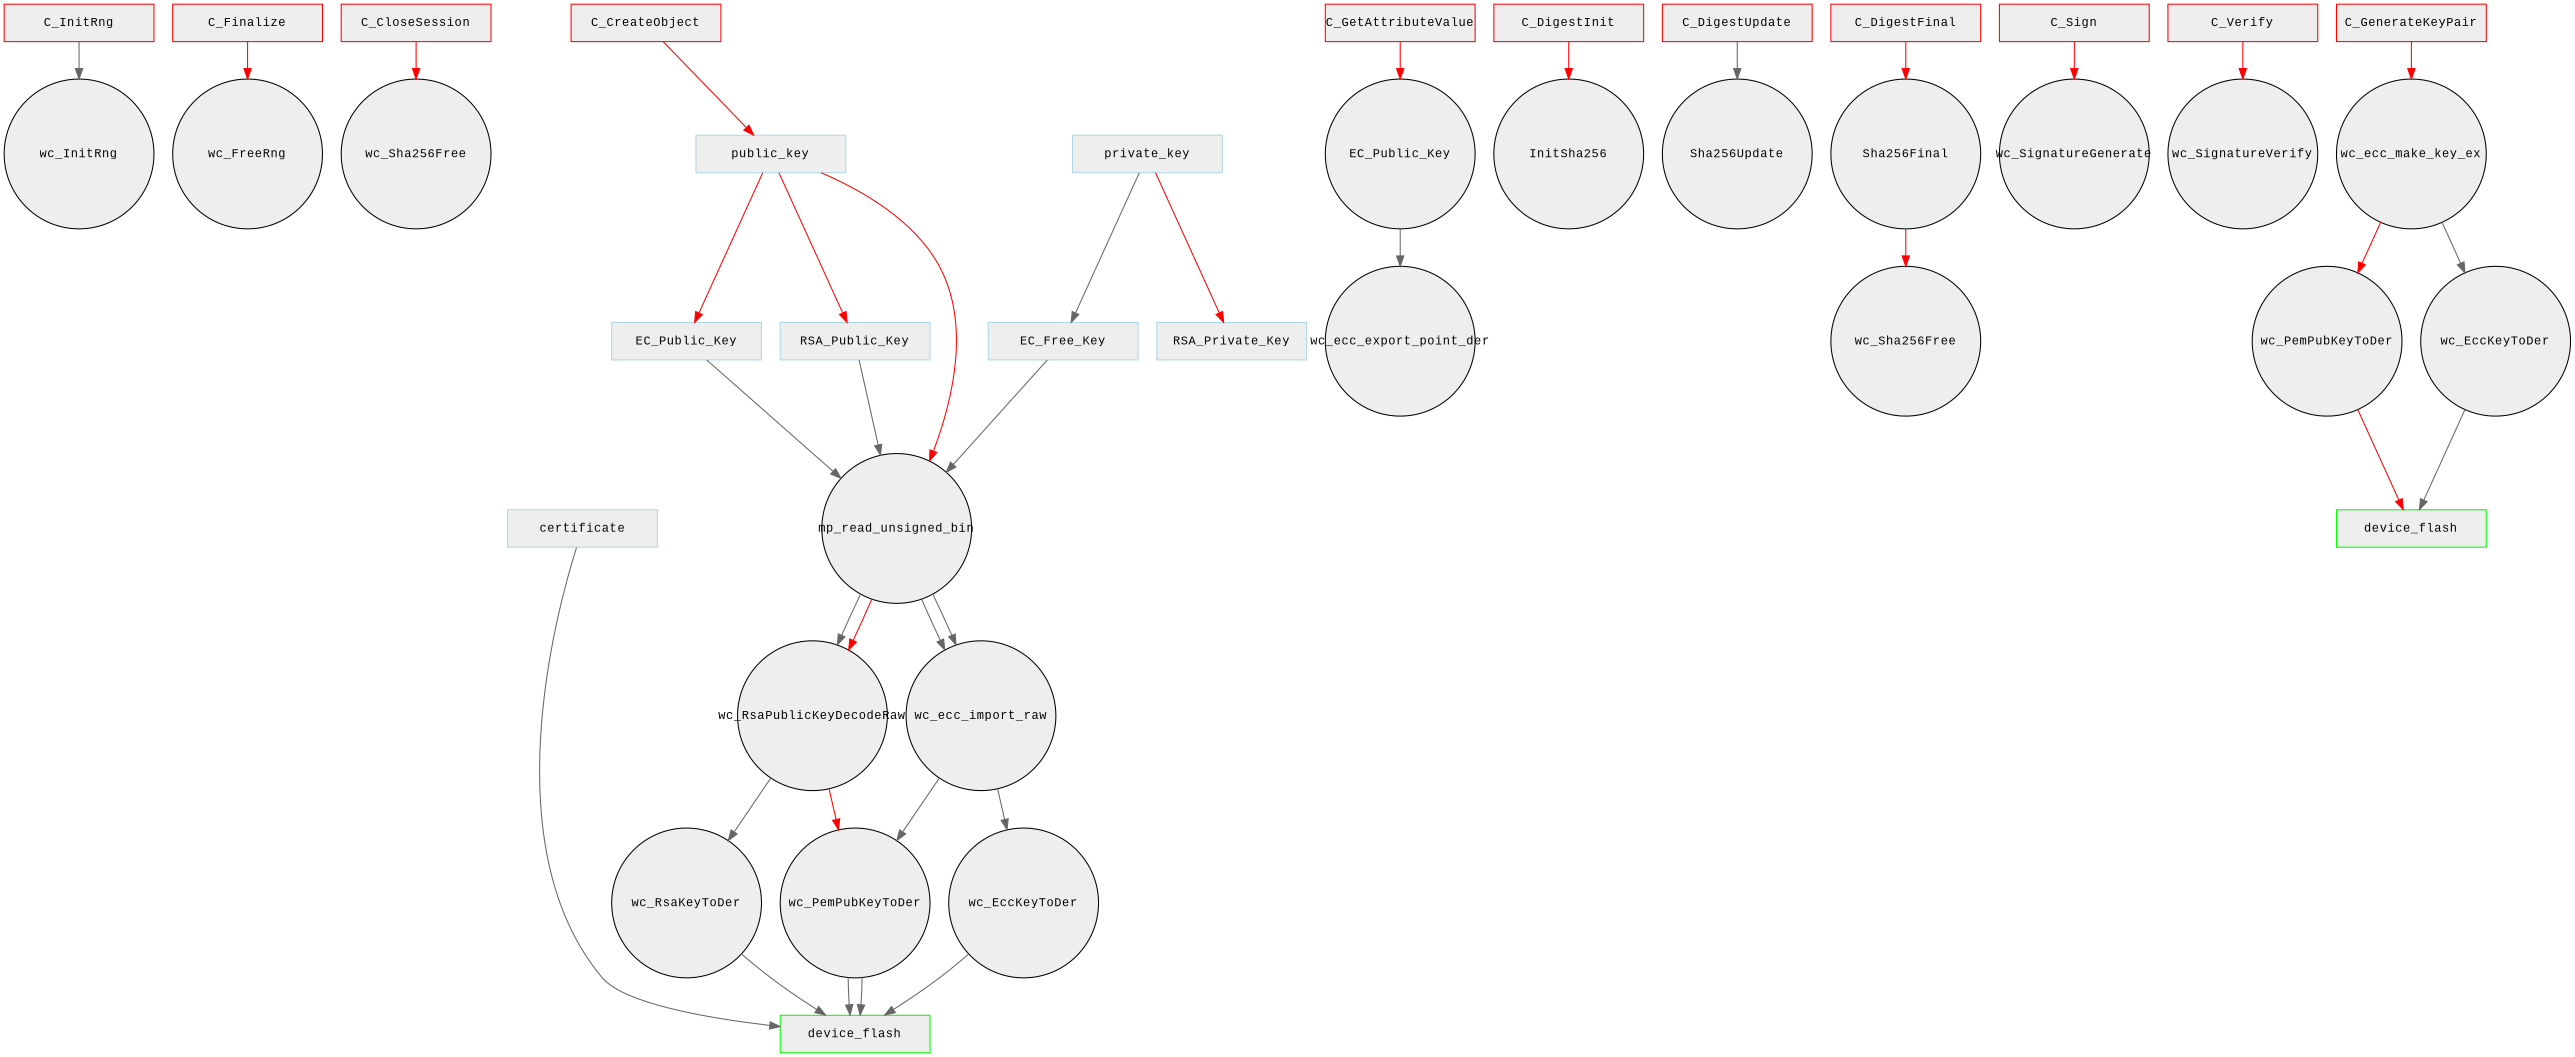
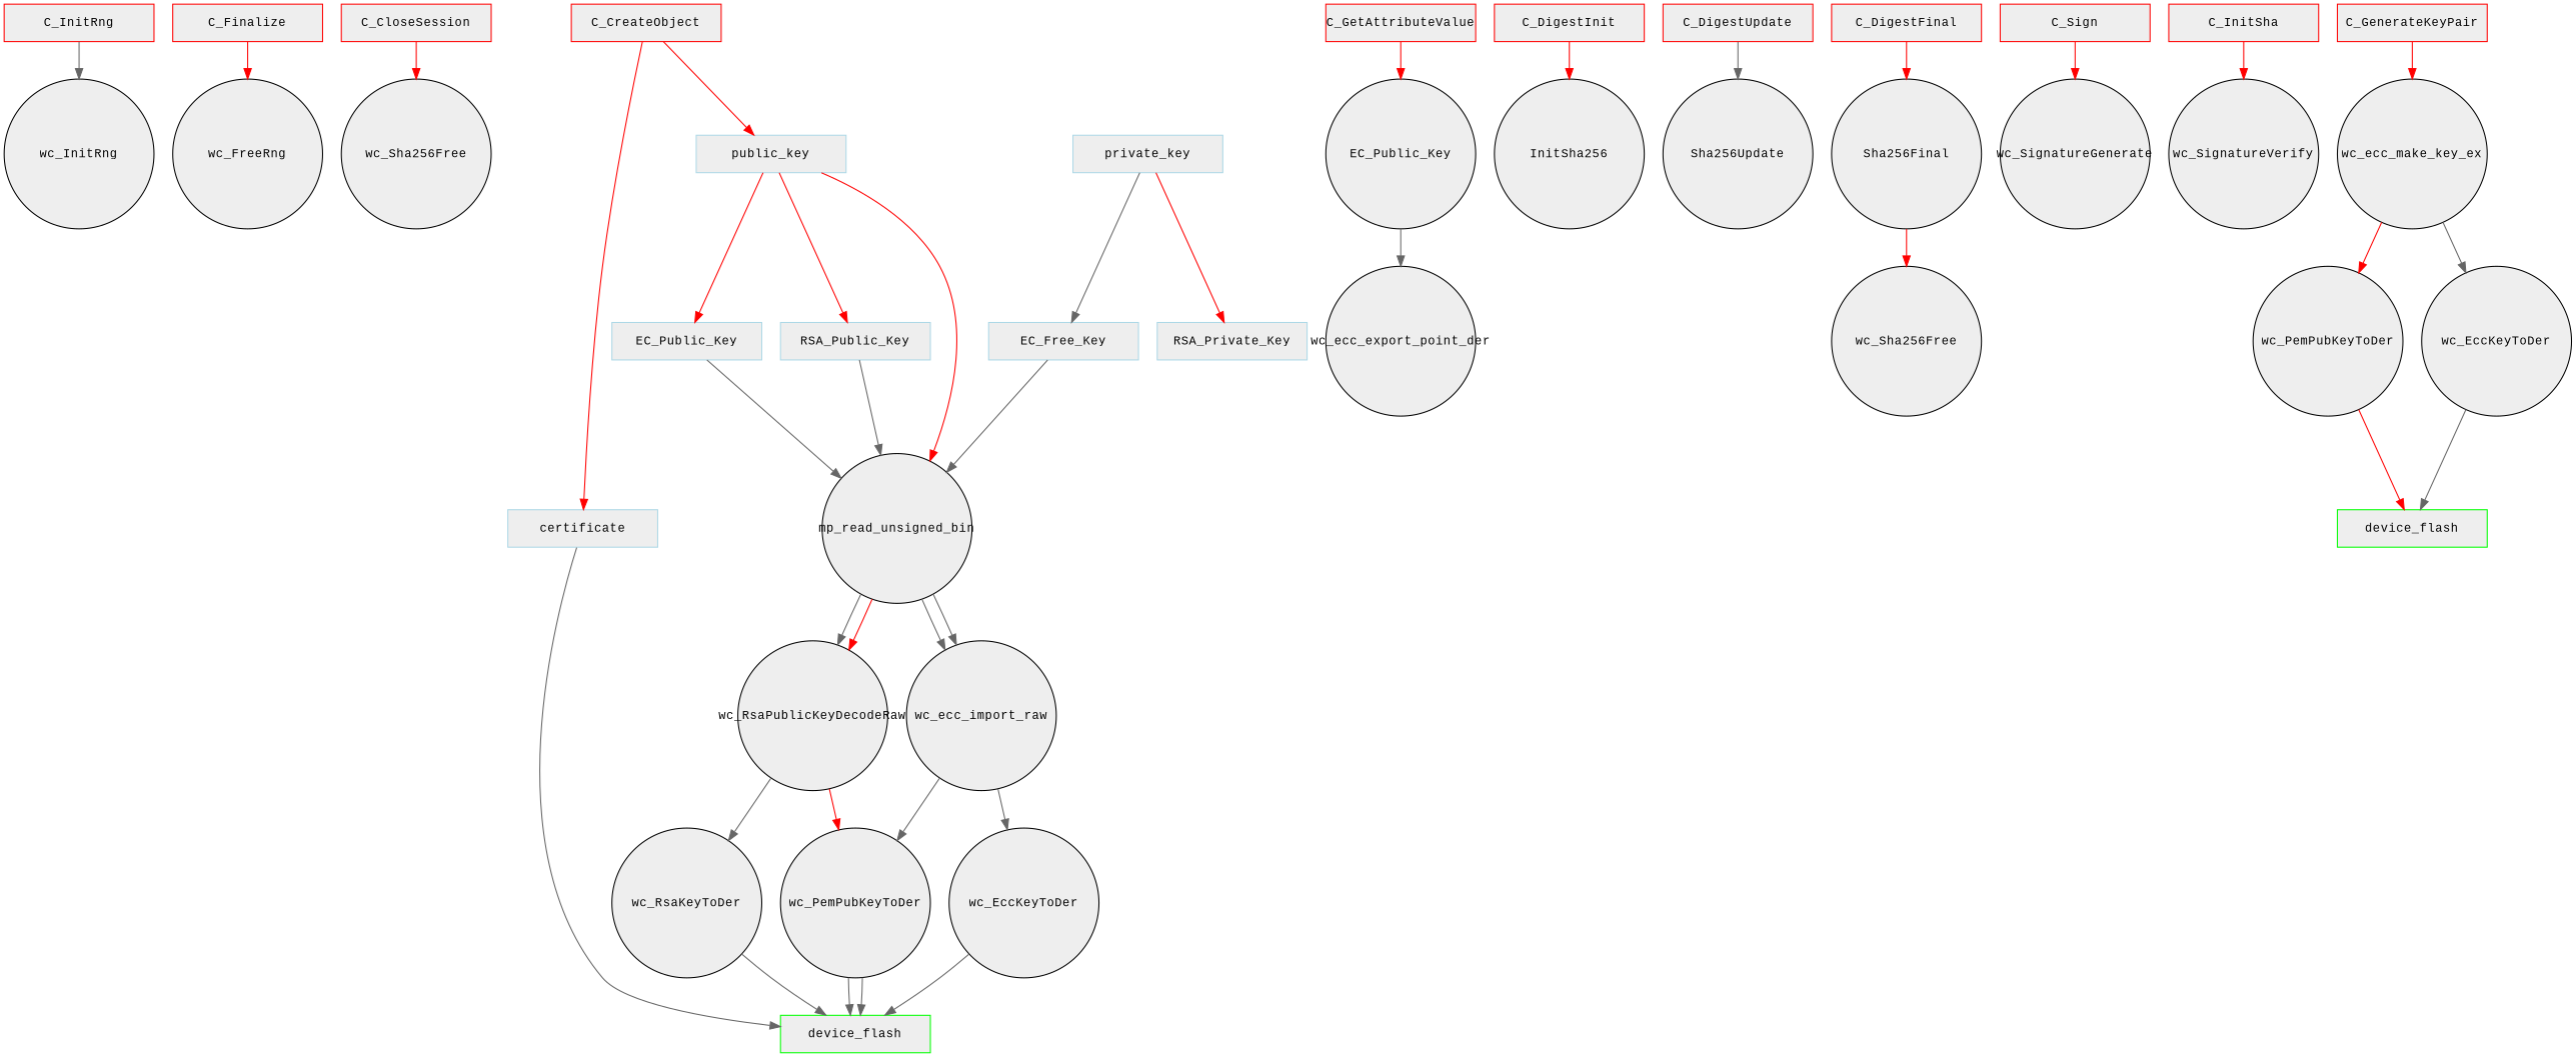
  digraph {
    fontname="Liberation Mono"
    node [color=black fillcolor="#eeeeee" fixedsize=true fontname="Liberation Mono" fontsize=12 shape=box style=filled]
    edge [color=gray40 fontname="Liberation Mono"]
    n1 [color=red label=C_InitRng width=2.0]
    wc_InitRng [shape=circle style="filled,solid" width=2.0]
    C_Finalize [color=red width=2.0]
    wc_FreeRng [shape=circle style="filled,solid" width=2.0]
    C_CloseSession [color=red width=2.0]
    wc_Sha256Free [shape=circle style="filled,solid" width=2.0]
    C_CreateObject [color=red width=2.0]
    public_key [color=lightblue width=2.0]
    certificate [color=lightblue width=2.0]
    private_key [color=lightblue width=2.0]
    n11 [color=lightblue label=EC_Free_Key width=2.0]
    RSA_Private_Key [color=lightblue width=2.0]
    EC_Public_Key [color=lightblue width=2.0]
    RSA_Public_Key [color=lightblue width=2.0]
    mp_read_unsigned_bin [shape=circle style="filled,solid" width=2.0]
    device_flash [color=green width=2.0]
    wc_ecc_import_raw [shape=circle style="filled,solid" width=2.0]
    wc_RsaPublicKeyDecodeRaw [shape=circle style="filled,solid" width=2.0]
    wc_EccKeyToDer [shape=circle style="filled,solid" width=2.0]
    wc_PemPubKeyToDer [shape=circle style="filled,solid" width=2.0]
    wc_RsaKeyToDer [shape=circle style="filled,solid" width=2.0]
    C_GetAttributeValue [color=red width=2.0]
    n23 [label=EC_Public_Key shape=circle style="filled,solid" width=2.0]
    wc_ecc_export_point_der [shape=circle style="filled,solid" width=2.0]
    C_DigestInit [color=red width=2.0]
    InitSha256 [shape=circle style="filled,solid" width=2.0]
    C_DigestUpdate [color=red width=2.0]
    Sha256Update [shape=circle style="filled,solid" width=2.0]
    C_DigestFinal [color=red width=2.0]
    Sha256Final [shape=circle style="filled,solid" width=2.0]
    n31 [label=wc_Sha256Free shape=circle style="filled,solid" width=2.0]
    C_Sign [color=red width=2.0]
    wc_SignatureGenerate [shape=circle style="filled,solid" width=2.0]
-   C_Verify [color=red width=2.0]
+   C_Verify [color=red width=2.0 label=C_InitSha]
    wc_SignatureVerify [shape=circle style="filled,solid" width=2.0]
    C_GenerateKeyPair [color=red width=2.0]
    wc_ecc_make_key_ex [shape=circle style="filled,solid" width=2.0]
    n38 [label=wc_PemPubKeyToDer shape=circle style="filled,solid" width=2.0]
    n39 [label=wc_EccKeyToDer shape=circle style="filled,solid" width=2.0]
    n40 [color=green label=device_flash width=2.0]
    n1 -> wc_InitRng
    C_Finalize -> wc_FreeRng [color=red]
    C_CloseSession -> wc_Sha256Free [color=red]
    C_CreateObject -> public_key [color=red]
+   C_CreateObject -> certificate [color=red]
    public_key -> EC_Public_Key [color=red]
    public_key -> RSA_Public_Key [color=red]
    public_key -> mp_read_unsigned_bin [color=red]
    certificate -> device_flash
    private_key -> n11
    private_key -> RSA_Private_Key [color=red]
    n11 -> mp_read_unsigned_bin
    EC_Public_Key -> mp_read_unsigned_bin
    RSA_Public_Key -> mp_read_unsigned_bin
    mp_read_unsigned_bin -> wc_ecc_import_raw
    mp_read_unsigned_bin -> wc_ecc_import_raw
    mp_read_unsigned_bin -> wc_RsaPublicKeyDecodeRaw
    mp_read_unsigned_bin -> wc_RsaPublicKeyDecodeRaw [color=red]
    wc_ecc_import_raw -> wc_EccKeyToDer
    wc_ecc_import_raw -> wc_PemPubKeyToDer
    wc_RsaPublicKeyDecodeRaw -> wc_PemPubKeyToDer [color=red]
    wc_RsaPublicKeyDecodeRaw -> wc_RsaKeyToDer
    wc_EccKeyToDer -> device_flash
    wc_PemPubKeyToDer -> device_flash
    wc_PemPubKeyToDer -> device_flash
    wc_RsaKeyToDer -> device_flash
    C_GetAttributeValue -> n23 [color=red]
    n23 -> wc_ecc_export_point_der
    C_DigestInit -> InitSha256 [color=red]
    C_DigestUpdate -> Sha256Update
    C_DigestFinal -> Sha256Final [color=red]
    Sha256Final -> n31 [color=red]
    C_Sign -> wc_SignatureGenerate [color=red]
    C_Verify -> wc_SignatureVerify [color=red]
    C_GenerateKeyPair -> wc_ecc_make_key_ex [color=red]
    wc_ecc_make_key_ex -> n38 [color=red]
    wc_ecc_make_key_ex -> n39
    n38 -> n40 [color=red]
    n39 -> n40
  }
